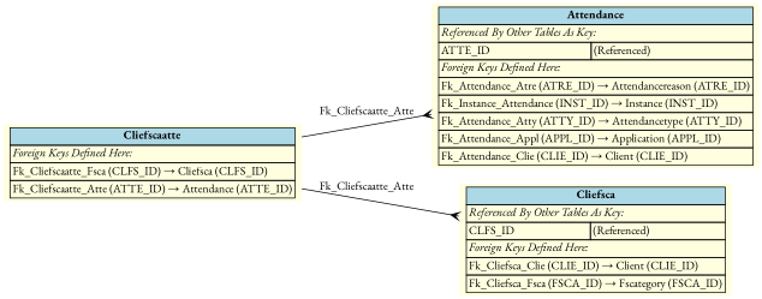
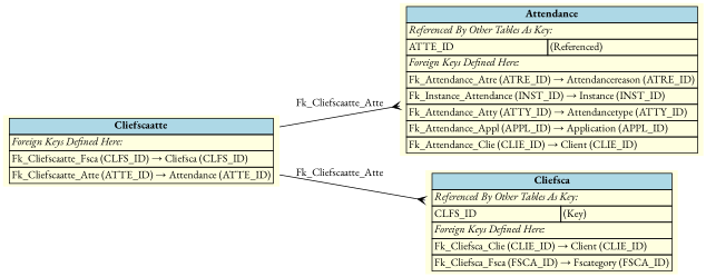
  digraph {
    fontname="EB Garamond"
    rankdir=LR
    node [fillcolor=lightyellow fontname="EB Garamond" shape=plaintext style=filled]
    edge [arrowhead=crow arrowtail=none dir=both fontname="EB Garamond" labelfontsize=10]
    n1 [label=<     <TABLE BORDER="0" CELLBORDER="1" CELLSPACING="0" BGCOLOR="lightyellow">       <TR><TD COLSPAN="2" BGCOLOR="lightblue"><B>Cliefscaatte</B></TD></TR>       <TR><TD COLSPAN="2" ALIGN="LEFT"><I>Foreign Keys Defined Here:</I></TD></TR>       <TR><TD ALIGN="LEFT" COLSPAN="2">Fk_Cliefscaatte_Fsca (CLFS_ID) &rarr; Cliefsca (CLFS_ID)</TD></TR>       <TR><TD ALIGN="LEFT" COLSPAN="2">Fk_Cliefscaatte_Atte (ATTE_ID) &rarr; Attendance (ATTE_ID)</TD></TR>     </TABLE>     >]
    n2 [label=<     <TABLE BORDER="0" CELLBORDER="1" CELLSPACING="0" BGCOLOR="lightyellow">       <TR><TD COLSPAN="2" BGCOLOR="lightblue"><B>Attendance</B></TD></TR>       <TR><TD COLSPAN="2" ALIGN="LEFT"><I>Referenced By Other Tables As Key:</I></TD></TR>       <TR><TD ALIGN="LEFT">ATTE_ID</TD><TD ALIGN="LEFT">(Referenced)</TD></TR>       <TR><TD COLSPAN="2" ALIGN="LEFT"><I>Foreign Keys Defined Here:</I></TD></TR>       <TR><TD ALIGN="LEFT" COLSPAN="2">Fk_Attendance_Atre (ATRE_ID) &rarr; Attendancereason (ATRE_ID)</TD></TR>       <TR><TD ALIGN="LEFT" COLSPAN="2">Fk_Instance_Attendance (INST_ID) &rarr; Instance (INST_ID)</TD></TR>       <TR><TD ALIGN="LEFT" COLSPAN="2">Fk_Attendance_Atty (ATTY_ID) &rarr; Attendancetype (ATTY_ID)</TD></TR>       <TR><TD ALIGN="LEFT" COLSPAN="2">Fk_Attendance_Appl (APPL_ID) &rarr; Application (APPL_ID)</TD></TR>       <TR><TD ALIGN="LEFT" COLSPAN="2">Fk_Attendance_Clie (CLIE_ID) &rarr; Client (CLIE_ID)</TD></TR>     </TABLE>     >]
-   n3 [label=<     <TABLE BORDER="0" CELLBORDER="1" CELLSPACING="0" BGCOLOR="lightyellow">       <TR><TD COLSPAN="2" BGCOLOR="lightblue"><B>Cliefsca</B></TD></TR>       <TR><TD COLSPAN="2" ALIGN="LEFT"><I>Referenced By Other Tables As Key:</I></TD></TR>       <TR><TD ALIGN="LEFT">CLFS_ID</TD><TD ALIGN="LEFT">(Referenced)</TD></TR>       <TR><TD COLSPAN="2" ALIGN="LEFT"><I>Foreign Keys Defined Here:</I></TD></TR>       <TR><TD ALIGN="LEFT" COLSPAN="2">Fk_Cliefsca_Clie (CLIE_ID) &rarr; Client (CLIE_ID)</TD></TR>       <TR><TD ALIGN="LEFT" COLSPAN="2">Fk_Cliefsca_Fsca (FSCA_ID) &rarr; Fscategory (FSCA_ID)</TD></TR>     </TABLE>     >]
+   n3 [label=<     <TABLE BORDER="0" CELLBORDER="1" CELLSPACING="0" BGCOLOR="lightyellow">       <TR><TD COLSPAN="2" BGCOLOR="lightblue"><B>Cliefsca</B></TD></TR>       <TR><TD COLSPAN="2" ALIGN="LEFT"><I>Referenced By Other Tables As Key:</I></TD></TR>       <TR><TD ALIGN="LEFT">CLFS_ID</TD><TD ALIGN="LEFT">(Key)</TD></TR>       <TR><TD COLSPAN="2" ALIGN="LEFT"><I>Foreign Keys Defined Here:</I></TD></TR>       <TR><TD ALIGN="LEFT" COLSPAN="2">Fk_Cliefsca_Clie (CLIE_ID) &rarr; Client (CLIE_ID)</TD></TR>       <TR><TD ALIGN="LEFT" COLSPAN="2">Fk_Cliefsca_Fsca (FSCA_ID) &rarr; Fscategory (FSCA_ID)</TD></TR>     </TABLE>     >]
    n1 -> n2 [label=" Fk_Cliefscaatte_Atte "]
    n1 -> n3 [label=" Fk_Cliefscaatte_Atte "]
  }
